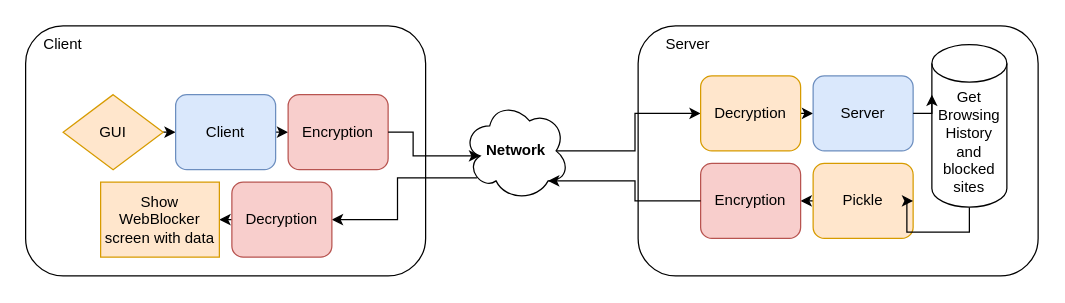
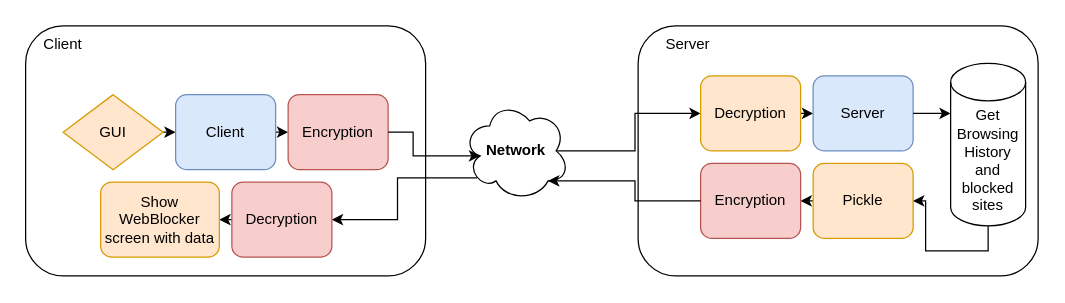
  <mxCell id="0" />
  <mxCell id="1" parent="0" />
  <mxCell id="2" value="" style="rounded=1;whiteSpace=wrap;html=1;" vertex="1" parent="1"><mxGeometry x="510" y="20" width="320" height="200" as="geometry" /></mxCell>
  <mxCell id="3" value="" style="rounded=1;whiteSpace=wrap;html=1;" vertex="1" parent="1"><mxGeometry x="20" y="20" width="320" height="200" as="geometry" /></mxCell>
  <mxCell id="4" style="edgeStyle=orthogonalEdgeStyle;rounded=0;orthogonalLoop=1;jettySize=auto;html=1;exitX=0.875;exitY=0.5;exitDx=0;exitDy=0;exitPerimeter=0;entryX=0;entryY=0.5;entryDx=0;entryDy=0;" edge="1" parent="1" source="6" target="16"><mxGeometry relative="1" as="geometry" /></mxCell>
  <mxCell id="5" style="edgeStyle=orthogonalEdgeStyle;rounded=0;orthogonalLoop=1;jettySize=auto;html=1;exitX=0.13;exitY=0.77;exitDx=0;exitDy=0;exitPerimeter=0;entryX=1;entryY=0.5;entryDx=0;entryDy=0;" edge="1" parent="1" source="6" target="23"><mxGeometry relative="1" as="geometry" /></mxCell>
  <mxCell id="6" value="&lt;b&gt;Network&lt;/b&gt;" style="ellipse;shape=cloud;whiteSpace=wrap;html=1;" vertex="1" parent="1"><mxGeometry x="370" y="80" width="85" height="80" as="geometry" /></mxCell>
  <mxCell id="7" style="edgeStyle=orthogonalEdgeStyle;rounded=0;orthogonalLoop=1;jettySize=auto;html=1;exitX=1;exitY=0.5;exitDx=0;exitDy=0;entryX=0;entryY=0.5;entryDx=0;entryDy=0;" edge="1" parent="1" source="8" target="12"><mxGeometry relative="1" as="geometry" /></mxCell>
  <mxCell id="8" value="GUI" style="rhombus;whiteSpace=wrap;html=1;fillColor=#ffe6cc;strokeColor=#d79b00;" vertex="1" parent="1"><mxGeometry x="50" y="75" width="80" height="60" as="geometry" /></mxCell>
  <mxCell id="9" value="Client" style="text;html=1;align=center;verticalAlign=middle;whiteSpace=wrap;rounded=0;" vertex="1" parent="1"><mxGeometry x="20" y="20" width="60" height="30" as="geometry" /></mxCell>
  <mxCell id="10" value="Server" style="text;html=1;align=center;verticalAlign=middle;whiteSpace=wrap;rounded=0;" vertex="1" parent="1"><mxGeometry x="520" y="20" width="60" height="30" as="geometry" /></mxCell>
  <mxCell id="11" style="edgeStyle=orthogonalEdgeStyle;rounded=0;orthogonalLoop=1;jettySize=auto;html=1;exitX=1;exitY=0.5;exitDx=0;exitDy=0;entryX=0;entryY=0.5;entryDx=0;entryDy=0;" edge="1" parent="1" source="12" target="13"><mxGeometry relative="1" as="geometry" /></mxCell>
  <mxCell id="12" value="Client" style="rounded=1;whiteSpace=wrap;html=1;fillColor=#dae8fc;strokeColor=#6c8ebf;" vertex="1" parent="1"><mxGeometry x="140" y="75" width="80" height="60" as="geometry" /></mxCell>
  <mxCell id="13" value="Encryption" style="rounded=1;whiteSpace=wrap;html=1;fillColor=#f8cecc;strokeColor=#b85450;" vertex="1" parent="1"><mxGeometry x="230" y="75" width="80" height="60" as="geometry" /></mxCell>
  <mxCell id="14" style="edgeStyle=orthogonalEdgeStyle;rounded=0;orthogonalLoop=1;jettySize=auto;html=1;exitX=1;exitY=0.5;exitDx=0;exitDy=0;entryX=0.16;entryY=0.55;entryDx=0;entryDy=0;entryPerimeter=0;" edge="1" parent="1" source="13" target="6"><mxGeometry relative="1" as="geometry"><Array as="points"><mxPoint x="330" y="105" /><mxPoint x="330" y="124" /></Array></mxGeometry></mxCell>
  <mxCell id="15" style="edgeStyle=orthogonalEdgeStyle;rounded=0;orthogonalLoop=1;jettySize=auto;html=1;exitX=1;exitY=0.5;exitDx=0;exitDy=0;entryX=0;entryY=0.5;entryDx=0;entryDy=0;" edge="1" parent="1" source="16" target="17"><mxGeometry relative="1" as="geometry" /></mxCell>
  <mxCell id="16" value="Decryption" style="rounded=1;whiteSpace=wrap;html=1;fillColor=#ffe6cc;strokeColor=#d79b00;" vertex="1" parent="1"><mxGeometry x="560" y="60" width="80" height="60" as="geometry" /></mxCell>
  <mxCell id="17" value="Server" style="rounded=1;whiteSpace=wrap;html=1;fillColor=#dae8fc;strokeColor=#6c8ebf;" vertex="1" parent="1"><mxGeometry x="650" y="60" width="80" height="60" as="geometry" /></mxCell>
  <mxCell id="18" style="edgeStyle=orthogonalEdgeStyle;rounded=0;orthogonalLoop=1;jettySize=auto;html=1;exitX=0;exitY=0.5;exitDx=0;exitDy=0;entryX=1;entryY=0.5;entryDx=0;entryDy=0;" edge="1" parent="1" source="19" target="20"><mxGeometry relative="1" as="geometry" /></mxCell>
  <mxCell id="19" value="Pickle" style="rounded=1;whiteSpace=wrap;html=1;fillColor=#ffe6cc;strokeColor=#d79b00;" vertex="1" parent="1"><mxGeometry x="650" y="130" width="80" height="60" as="geometry" /></mxCell>
  <mxCell id="20" value="Encryption" style="rounded=1;whiteSpace=wrap;html=1;fillColor=#f8cecc;strokeColor=#b85450;" vertex="1" parent="1"><mxGeometry x="560" y="130" width="80" height="60" as="geometry" /></mxCell>
  <mxCell id="21" style="edgeStyle=orthogonalEdgeStyle;rounded=0;orthogonalLoop=1;jettySize=auto;html=1;exitX=0;exitY=0.5;exitDx=0;exitDy=0;entryX=0.8;entryY=0.8;entryDx=0;entryDy=0;entryPerimeter=0;" edge="1" parent="1" source="20" target="6"><mxGeometry relative="1" as="geometry" /></mxCell>
  <mxCell id="22" style="edgeStyle=orthogonalEdgeStyle;rounded=0;orthogonalLoop=1;jettySize=auto;html=1;exitX=0;exitY=0.5;exitDx=0;exitDy=0;entryX=1;entryY=0.5;entryDx=0;entryDy=0;" edge="1" parent="1" source="23" target="24"><mxGeometry relative="1" as="geometry" /></mxCell>
  <mxCell id="23" value="Decryption" style="rounded=1;whiteSpace=wrap;html=1;fillColor=#f8cecc;strokeColor=#b85450;" vertex="1" parent="1"><mxGeometry x="185" y="145" width="80" height="60" as="geometry" /></mxCell>
- <mxCell id="24" value="Show WebBlocker screen with data" style="whiteSpace=wrap;html=1;fillColor=#ffe6cc;strokeColor=#d79b00;rounded=0;" vertex="1" parent="1"><mxGeometry x="80" y="145" width="95" height="60" as="geometry" /></mxCell>
+ <mxCell id="24" value="Show WebBlocker screen with data" style="rounded=1;whiteSpace=wrap;html=1;fillColor=#ffe6cc;strokeColor=#d79b00;" vertex="1" parent="1"><mxGeometry x="80" y="145" width="95" height="60" as="geometry" /></mxCell>
  <mxCell id="25" style="edgeStyle=orthogonalEdgeStyle;rounded=0;orthogonalLoop=1;jettySize=auto;html=1;exitX=0.5;exitY=1;exitDx=0;exitDy=0;exitPerimeter=0;entryX=1;entryY=0.5;entryDx=0;entryDy=0;" edge="1" parent="1" source="26" target="19"><mxGeometry relative="1" as="geometry" /></mxCell>
- <mxCell id="26" value="Get Browsing History and blocked sites" style="shape=cylinder3;whiteSpace=wrap;html=1;boundedLbl=1;backgroundOutline=1;size=15;" vertex="1" parent="1"><mxGeometry x="745" y="35" width="60" height="130" as="geometry" /></mxCell>
+ <mxCell id="26" value="Get Browsing History and blocked sites" style="shape=cylinder3;whiteSpace=wrap;html=1;boundedLbl=1;backgroundOutline=1;size=15;" vertex="1" parent="1"><mxGeometry x="760" y="50" width="60" height="130" as="geometry" /></mxCell>
  <mxCell id="27" style="edgeStyle=orthogonalEdgeStyle;rounded=0;orthogonalLoop=1;jettySize=auto;html=1;exitX=1;exitY=0.5;exitDx=0;exitDy=0;entryX=0;entryY=0;entryDx=0;entryDy=40;entryPerimeter=0;" edge="1" parent="1" source="17" target="26"><mxGeometry relative="1" as="geometry" /></mxCell>
